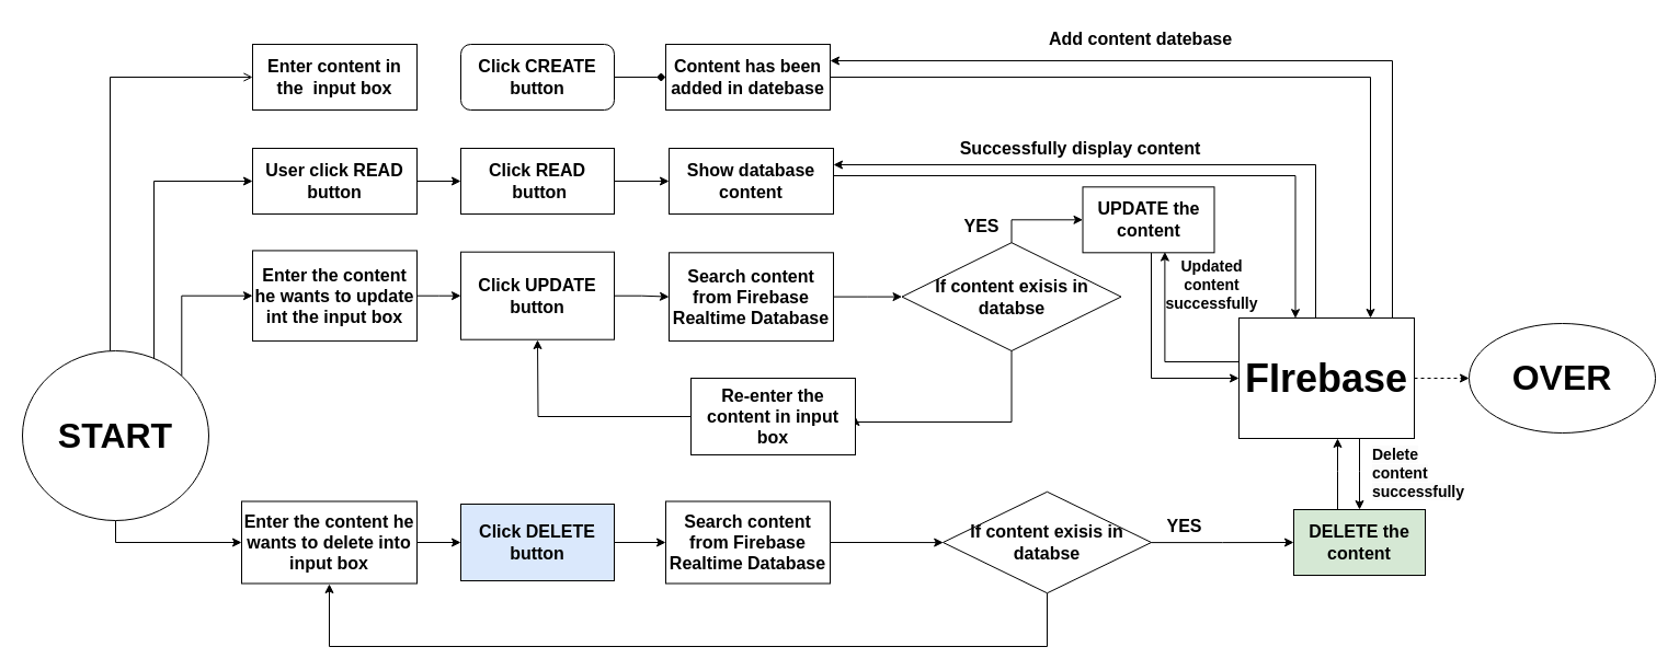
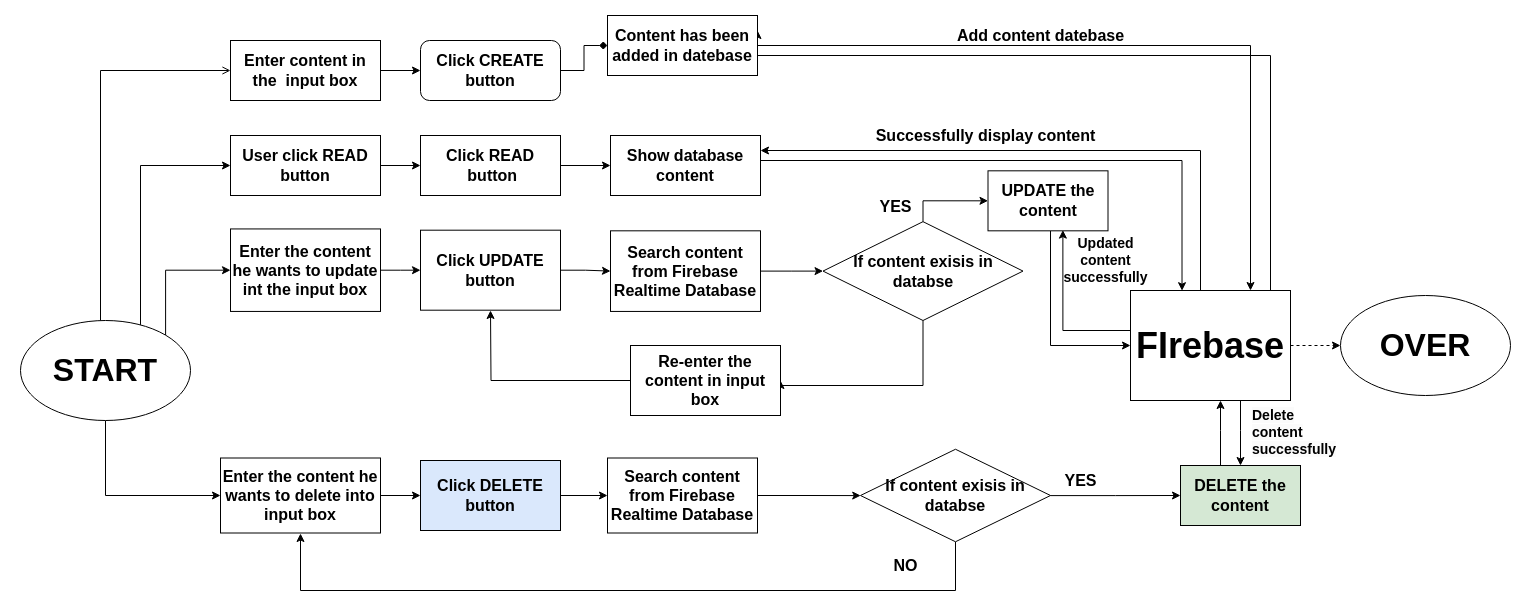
  <mxCell id="0" />
  <mxCell id="1" parent="0" />
  <mxCell id="2" style="edgeStyle=orthogonalEdgeStyle;rounded=0;orthogonalLoop=1;jettySize=auto;html=1;entryX=0;entryY=0.5;entryDx=0;entryDy=0;endArrow=open;" edge="1" parent="1" source="6" target="14"><mxGeometry relative="1" as="geometry"><Array as="points"><mxPoint x="100" y="70" /></Array></mxGeometry></mxCell>
  <mxCell id="3" style="edgeStyle=orthogonalEdgeStyle;rounded=0;orthogonalLoop=1;jettySize=auto;html=1;entryX=0;entryY=0.5;entryDx=0;entryDy=0;" edge="1" parent="1" source="6" target="12"><mxGeometry relative="1" as="geometry"><Array as="points"><mxPoint x="140" y="165" /></Array></mxGeometry></mxCell>
  <mxCell id="4" style="edgeStyle=orthogonalEdgeStyle;rounded=0;orthogonalLoop=1;jettySize=auto;html=1;exitX=1;exitY=0;exitDx=0;exitDy=0;entryX=0;entryY=0.5;entryDx=0;entryDy=0;" edge="1" parent="1" source="6" target="10"><mxGeometry relative="1" as="geometry"><Array as="points"><mxPoint x="165" y="270" /></Array></mxGeometry></mxCell>
  <mxCell id="5" style="edgeStyle=orthogonalEdgeStyle;rounded=0;orthogonalLoop=1;jettySize=auto;html=1;exitX=0.5;exitY=1;exitDx=0;exitDy=0;entryX=0;entryY=0.5;entryDx=0;entryDy=0;" edge="1" parent="1" source="6" target="8"><mxGeometry relative="1" as="geometry" /></mxCell>
- <mxCell id="6" value="&lt;font style=&quot;font-size: 32px;&quot;&gt;START&lt;/font&gt;" style="ellipse;whiteSpace=wrap;html=1;fontSize=16;fontStyle=1" vertex="1" parent="1"><mxGeometry x="20" y="320" width="170" height="155" as="geometry" /></mxCell>
+ <mxCell id="6" value="&lt;font style=&quot;font-size: 32px;&quot;&gt;START&lt;/font&gt;" style="ellipse;whiteSpace=wrap;html=1;fontSize=16;fontStyle=1" vertex="1" parent="1"><mxGeometry x="20" y="320" width="170" height="100" as="geometry" /></mxCell>
  <mxCell id="7" value="" style="edgeStyle=orthogonalEdgeStyle;rounded=0;orthogonalLoop=1;jettySize=auto;html=1;fontSize=16;fontStyle=1" edge="1" parent="1" source="8" target="35"><mxGeometry relative="1" as="geometry" /></mxCell>
  <mxCell id="8" value="Enter the content he wants to delete into input box" style="rounded=0;whiteSpace=wrap;html=1;fontSize=16;fontStyle=1" vertex="1" parent="1"><mxGeometry x="220" y="457.5" width="160" height="75" as="geometry" /></mxCell>
  <mxCell id="9" value="" style="edgeStyle=orthogonalEdgeStyle;rounded=0;orthogonalLoop=1;jettySize=auto;html=1;fontSize=16;fontStyle=1" edge="1" parent="1" source="10" target="31"><mxGeometry relative="1" as="geometry" /></mxCell>
  <mxCell id="10" value="Enter the content he wants to update int the input box" style="rounded=0;whiteSpace=wrap;html=1;fontSize=16;fontStyle=1" vertex="1" parent="1"><mxGeometry x="230" y="228.44" width="150" height="82.5" as="geometry" /></mxCell>
  <mxCell id="11" value="" style="edgeStyle=orthogonalEdgeStyle;rounded=0;orthogonalLoop=1;jettySize=auto;html=1;" edge="1" parent="1" source="12" target="33"><mxGeometry relative="1" as="geometry" /></mxCell>
  <mxCell id="12" value="User click READ button" style="rounded=0;whiteSpace=wrap;html=1;fontSize=16;fontStyle=1" vertex="1" parent="1"><mxGeometry x="230" y="135" width="150" height="60" as="geometry" /></mxCell>
+ <mxCell id="13" style="edgeStyle=orthogonalEdgeStyle;rounded=0;orthogonalLoop=1;jettySize=auto;html=1;entryX=0;entryY=0.5;entryDx=0;entryDy=0;fontSize=16;fontStyle=1" edge="1" parent="1" source="14" target="16"><mxGeometry relative="1" as="geometry" /></mxCell>
  <mxCell id="14" value="Enter content in the&amp;nbsp; input box" style="rounded=0;whiteSpace=wrap;html=1;fontSize=16;fontStyle=1" vertex="1" parent="1"><mxGeometry x="230" y="40" width="150" height="60" as="geometry" /></mxCell>
  <mxCell id="15" value="" style="edgeStyle=orthogonalEdgeStyle;rounded=0;orthogonalLoop=1;jettySize=auto;html=1;endArrow=diamond;" edge="1" parent="1" source="16" target="45"><mxGeometry relative="1" as="geometry" /></mxCell>
  <mxCell id="16" value="Click CREATE button" style="whiteSpace=wrap;html=1;fontSize=16;fontStyle=1;rounded=1;" vertex="1" parent="1"><mxGeometry x="420" y="40" width="140" height="60" as="geometry" /></mxCell>
  <mxCell id="17" value="" style="edgeStyle=orthogonalEdgeStyle;rounded=0;orthogonalLoop=1;jettySize=auto;html=1;dashed=1;" edge="1" parent="1" source="21" target="49"><mxGeometry relative="1" as="geometry" /></mxCell>
  <mxCell id="18" style="edgeStyle=orthogonalEdgeStyle;rounded=0;orthogonalLoop=1;jettySize=auto;html=1;entryX=1;entryY=0.25;entryDx=0;entryDy=0;" edge="1" parent="1" source="21" target="45"><mxGeometry relative="1" as="geometry"><Array as="points"><mxPoint x="1270" y="55" /></Array></mxGeometry></mxCell>
  <mxCell id="19" style="edgeStyle=orthogonalEdgeStyle;rounded=0;orthogonalLoop=1;jettySize=auto;html=1;entryX=1;entryY=0.25;entryDx=0;entryDy=0;" edge="1" parent="1" source="21" target="43"><mxGeometry relative="1" as="geometry"><Array as="points"><mxPoint x="1200" y="150" /></Array></mxGeometry></mxCell>
  <mxCell id="20" value="" style="edgeStyle=orthogonalEdgeStyle;rounded=0;orthogonalLoop=1;jettySize=auto;html=1;" edge="1" parent="1" source="21" target="42"><mxGeometry relative="1" as="geometry"><Array as="points"><mxPoint x="1240" y="430" /><mxPoint x="1240" y="430" /></Array></mxGeometry></mxCell>
  <mxCell id="21" value="&lt;font style=&quot;font-size: 36px;&quot;&gt;FIrebase&lt;/font&gt;" style="whiteSpace=wrap;html=1;fontSize=16;fontStyle=1" vertex="1" parent="1"><mxGeometry x="1130" y="290" width="160" height="110" as="geometry" /></mxCell>
  <mxCell id="22" value="" style="edgeStyle=orthogonalEdgeStyle;rounded=0;orthogonalLoop=1;jettySize=auto;html=1;" edge="1" parent="1" source="23" target="26"><mxGeometry relative="1" as="geometry" /></mxCell>
  <mxCell id="23" value="Search content from Firebase Realtime Database" style="whiteSpace=wrap;html=1;fontSize=16;fontStyle=1" vertex="1" parent="1"><mxGeometry x="610" y="230.32" width="150" height="80.62" as="geometry" /></mxCell>
  <mxCell id="24" style="edgeStyle=orthogonalEdgeStyle;rounded=0;orthogonalLoop=1;jettySize=auto;html=1;entryX=0;entryY=0.5;entryDx=0;entryDy=0;fontSize=16;fontStyle=1" edge="1" parent="1" source="26" target="28"><mxGeometry relative="1" as="geometry" /></mxCell>
  <mxCell id="25" style="edgeStyle=orthogonalEdgeStyle;rounded=0;orthogonalLoop=1;jettySize=auto;html=1;entryX=1;entryY=0.5;entryDx=0;entryDy=0;" edge="1" parent="1" source="26" target="56"><mxGeometry relative="1" as="geometry"><Array as="points"><mxPoint x="923" y="385" /></Array></mxGeometry></mxCell>
  <mxCell id="26" value="If content exisis in databse" style="rhombus;whiteSpace=wrap;html=1;fontSize=16;fontStyle=1" vertex="1" parent="1"><mxGeometry x="822.5" y="221.16" width="200" height="98.84" as="geometry" /></mxCell>
  <mxCell id="27" style="edgeStyle=orthogonalEdgeStyle;rounded=0;orthogonalLoop=1;jettySize=auto;html=1;entryX=0;entryY=0.5;entryDx=0;entryDy=0;" edge="1" parent="1" source="28" target="21"><mxGeometry relative="1" as="geometry"><Array as="points"><mxPoint x="1050" y="345" /></Array></mxGeometry></mxCell>
  <mxCell id="28" value="UPDATE the content" style="whiteSpace=wrap;html=1;fontSize=16;fontStyle=1" vertex="1" parent="1"><mxGeometry x="987.5" y="170.32" width="120" height="60" as="geometry" /></mxCell>
  <mxCell id="29" value="YES" style="text;html=1;align=center;verticalAlign=middle;resizable=0;points=[];autosize=1;strokeColor=none;fillColor=none;fontSize=16;fontStyle=1" vertex="1" parent="1"><mxGeometry x="865" y="191.16" width="60" height="30" as="geometry" /></mxCell>
  <mxCell id="30" value="" style="edgeStyle=orthogonalEdgeStyle;rounded=0;orthogonalLoop=1;jettySize=auto;html=1;fontSize=16;fontStyle=1" edge="1" parent="1" source="31" target="23"><mxGeometry relative="1" as="geometry" /></mxCell>
  <mxCell id="31" value="Click UPDATE button" style="rounded=0;whiteSpace=wrap;html=1;fontSize=16;fontStyle=1" vertex="1" parent="1"><mxGeometry x="420" y="229.69" width="140" height="80" as="geometry" /></mxCell>
  <mxCell id="32" value="" style="edgeStyle=orthogonalEdgeStyle;rounded=0;orthogonalLoop=1;jettySize=auto;html=1;" edge="1" parent="1" source="33" target="43"><mxGeometry relative="1" as="geometry" /></mxCell>
  <mxCell id="33" value="Click READ&lt;br&gt;&amp;nbsp;button" style="rounded=0;whiteSpace=wrap;html=1;fontSize=16;fontStyle=1" vertex="1" parent="1"><mxGeometry x="420" y="135" width="140" height="60" as="geometry" /></mxCell>
  <mxCell id="34" value="" style="edgeStyle=orthogonalEdgeStyle;rounded=0;orthogonalLoop=1;jettySize=auto;html=1;fontSize=16;fontStyle=1" edge="1" parent="1" source="35" target="37"><mxGeometry relative="1" as="geometry" /></mxCell>
  <mxCell id="35" value="Click DELETE button" style="rounded=0;whiteSpace=wrap;html=1;fontSize=16;fontStyle=1;fillColor=#dae8fc;" vertex="1" parent="1"><mxGeometry x="420" y="460" width="140" height="70" as="geometry" /></mxCell>
  <mxCell id="36" value="" style="edgeStyle=orthogonalEdgeStyle;rounded=0;orthogonalLoop=1;jettySize=auto;html=1;fontSize=16;fontStyle=1" edge="1" parent="1" source="37" target="40"><mxGeometry relative="1" as="geometry" /></mxCell>
  <mxCell id="37" value="Search content from Firebase Realtime Database" style="whiteSpace=wrap;html=1;fontSize=16;fontStyle=1" vertex="1" parent="1"><mxGeometry x="607" y="457.5" width="150" height="75" as="geometry" /></mxCell>
  <mxCell id="38" style="edgeStyle=orthogonalEdgeStyle;rounded=0;orthogonalLoop=1;jettySize=auto;html=1;fontSize=16;fontStyle=1" edge="1" parent="1" source="40"><mxGeometry relative="1" as="geometry"><mxPoint x="300" y="533" as="targetPoint" /><Array as="points"><mxPoint x="955" y="590" /><mxPoint x="300" y="590" /></Array></mxGeometry></mxCell>
  <mxCell id="39" value="" style="edgeStyle=orthogonalEdgeStyle;rounded=0;orthogonalLoop=1;jettySize=auto;html=1;" edge="1" parent="1" source="40" target="42"><mxGeometry relative="1" as="geometry" /></mxCell>
  <mxCell id="40" value="If content exisis in databse" style="rhombus;whiteSpace=wrap;html=1;fontSize=16;fontStyle=1" vertex="1" parent="1"><mxGeometry x="860" y="448.75" width="190" height="92.5" as="geometry" /></mxCell>
  <mxCell id="41" value="" style="edgeStyle=orthogonalEdgeStyle;rounded=0;orthogonalLoop=1;jettySize=auto;html=1;" edge="1" parent="1" source="42" target="21"><mxGeometry relative="1" as="geometry"><Array as="points"><mxPoint x="1220" y="430" /><mxPoint x="1220" y="430" /></Array></mxGeometry></mxCell>
  <mxCell id="42" value="DELETE the content" style="whiteSpace=wrap;html=1;fontSize=16;fontStyle=1;fillColor=#d5e8d4;" vertex="1" parent="1"><mxGeometry x="1180" y="465" width="120" height="60" as="geometry" /></mxCell>
  <mxCell id="43" value="Show database content" style="whiteSpace=wrap;html=1;fontSize=16;fontStyle=1" vertex="1" parent="1"><mxGeometry x="610" y="135" width="150" height="60" as="geometry" /></mxCell>
  <mxCell id="44" style="edgeStyle=orthogonalEdgeStyle;rounded=0;orthogonalLoop=1;jettySize=auto;html=1;exitX=1;exitY=0.5;exitDx=0;exitDy=0;entryX=0.75;entryY=0;entryDx=0;entryDy=0;" edge="1" parent="1" source="45" target="21"><mxGeometry relative="1" as="geometry" /></mxCell>
- <mxCell id="45" value="Content has been added in datebase" style="whiteSpace=wrap;html=1;fontSize=16;fontStyle=1" vertex="1" parent="1"><mxGeometry x="607" y="40" width="150" height="60" as="geometry" /></mxCell>
+ <mxCell id="45" value="Content has been added in datebase" style="whiteSpace=wrap;html=1;fontSize=16;fontStyle=1" vertex="1" parent="1"><mxGeometry x="607" y="15" width="150" height="60" as="geometry" /></mxCell>
  <mxCell id="46" value="YES" style="text;html=1;align=center;verticalAlign=middle;resizable=0;points=[];autosize=1;strokeColor=none;fillColor=none;fontSize=16;fontStyle=1" vertex="1" parent="1"><mxGeometry x="1050" y="465" width="60" height="30" as="geometry" /></mxCell>
+ <mxCell id="47" value="NO" style="text;html=1;align=center;verticalAlign=middle;resizable=0;points=[];autosize=1;strokeColor=none;fillColor=none;fontSize=16;fontStyle=1" vertex="1" parent="1"><mxGeometry x="880" y="550" width="50" height="30" as="geometry" /></mxCell>
  <mxCell id="48" style="edgeStyle=orthogonalEdgeStyle;rounded=0;orthogonalLoop=1;jettySize=auto;html=1;exitX=1;exitY=0.5;exitDx=0;exitDy=0;entryX=0.322;entryY=0.002;entryDx=0;entryDy=0;entryPerimeter=0;" edge="1" parent="1" source="43" target="21"><mxGeometry relative="1" as="geometry"><Array as="points"><mxPoint x="760" y="160" /><mxPoint x="1182" y="160" /></Array></mxGeometry></mxCell>
  <mxCell id="49" value="&lt;font style=&quot;font-size: 32px;&quot;&gt;OVER&lt;/font&gt;" style="ellipse;whiteSpace=wrap;html=1;fontSize=16;fontStyle=1" vertex="1" parent="1"><mxGeometry x="1340" y="295" width="170" height="100" as="geometry" /></mxCell>
  <mxCell id="50" style="edgeStyle=orthogonalEdgeStyle;rounded=0;orthogonalLoop=1;jettySize=auto;html=1;entryX=0.624;entryY=0.988;entryDx=0;entryDy=0;entryPerimeter=0;" edge="1" parent="1" source="21" target="28"><mxGeometry relative="1" as="geometry"><Array as="points"><mxPoint x="1062" y="330" /></Array></mxGeometry></mxCell>
  <mxCell id="51" value="&lt;b&gt;&lt;font style=&quot;font-size: 16px;&quot;&gt;Add content datebase&lt;/font&gt;&lt;/b&gt;" style="text;html=1;align=center;verticalAlign=middle;resizable=0;points=[];autosize=1;strokeColor=none;fillColor=none;" vertex="1" parent="1"><mxGeometry x="930" y="20" width="220" height="30" as="geometry" /></mxCell>
  <mxCell id="52" value="&lt;b&gt;&lt;font style=&quot;font-size: 16px;&quot;&gt;Successfully display content&lt;/font&gt;&lt;/b&gt;" style="text;html=1;align=center;verticalAlign=middle;resizable=0;points=[];autosize=1;strokeColor=none;fillColor=none;" vertex="1" parent="1"><mxGeometry x="865" y="120" width="240" height="30" as="geometry" /></mxCell>
  <mxCell id="53" value="&lt;b style=&quot;font-size: 14px;&quot;&gt;Updated &lt;br&gt;content &lt;br&gt;successfully&lt;/b&gt;" style="text;html=1;align=center;verticalAlign=middle;resizable=0;points=[];autosize=1;strokeColor=none;fillColor=none;" vertex="1" parent="1"><mxGeometry x="1050" y="230.32" width="110" height="60" as="geometry" /></mxCell>
  <mxCell id="54" value="&lt;b style=&quot;border-color: var(--border-color); color: rgb(0, 0, 0); font-family: Helvetica; font-size: 14px; font-style: normal; font-variant-ligatures: normal; font-variant-caps: normal; letter-spacing: normal; orphans: 2; text-align: center; text-indent: 0px; text-transform: none; widows: 2; word-spacing: 0px; -webkit-text-stroke-width: 0px; background-color: rgb(251, 251, 251); text-decoration-thickness: initial; text-decoration-style: initial; text-decoration-color: initial;&quot;&gt;Delete&lt;br style=&quot;border-color: var(--border-color);&quot;&gt;content&lt;br style=&quot;border-color: var(--border-color);&quot;&gt;successfully&lt;/b&gt;" style="text;whiteSpace=wrap;html=1;" vertex="1" parent="1"><mxGeometry x="1250" y="400" width="110" height="70" as="geometry" /></mxCell>
  <mxCell id="55" style="edgeStyle=orthogonalEdgeStyle;rounded=0;orthogonalLoop=1;jettySize=auto;html=1;exitX=0;exitY=0.5;exitDx=0;exitDy=0;" edge="1" parent="1" source="56"><mxGeometry relative="1" as="geometry"><mxPoint x="490" y="310" as="targetPoint" /></mxGeometry></mxCell>
  <mxCell id="56" value="&lt;b&gt;&lt;font style=&quot;font-size: 16px;&quot;&gt;Re-enter the content in input box&lt;/font&gt;&lt;/b&gt;" style="whiteSpace=wrap;html=1;" vertex="1" parent="1"><mxGeometry x="630" y="345" width="150" height="70" as="geometry" /></mxCell>
